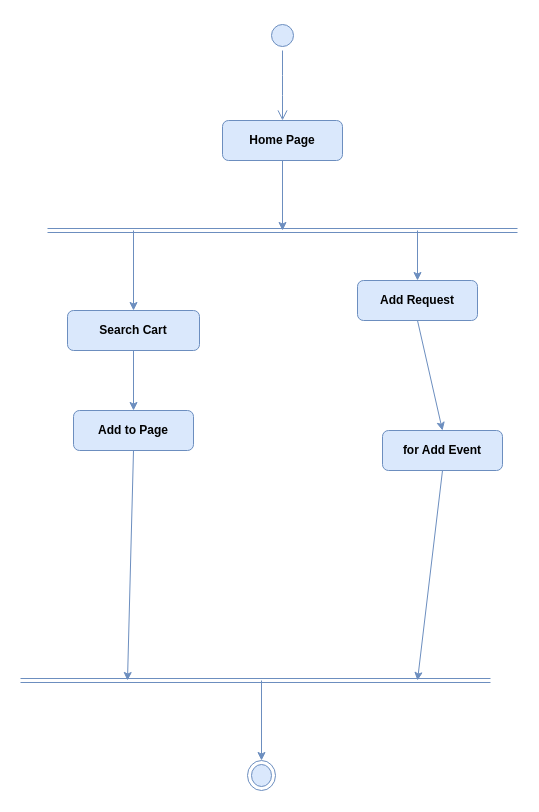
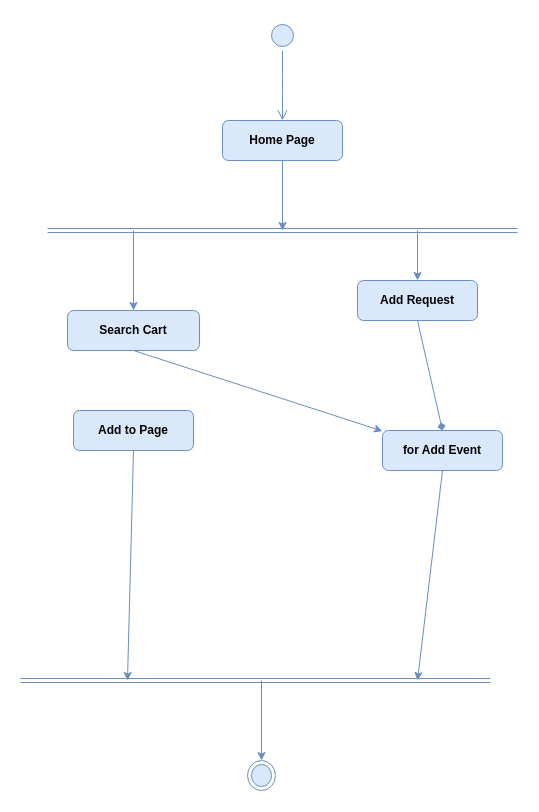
  <mxCell id="0" />
  <mxCell id="1" parent="0" />
  <mxCell id="2" value="Search Cart" style="rounded=1;whiteSpace=wrap;html=1;fillColor=#dae8fc;strokeColor=#6c8ebf;fontStyle=1" vertex="1" parent="1"><mxGeometry x="67" y="310" width="132" height="40" as="geometry" /></mxCell>
  <mxCell id="3" value="Add to Page" style="rounded=1;whiteSpace=wrap;html=1;fillColor=#dae8fc;strokeColor=#6c8ebf;fontStyle=1" vertex="1" parent="1"><mxGeometry x="73" y="410" width="120" height="40" as="geometry" /></mxCell>
- <mxCell id="4" value="" style="endArrow=classic;html=1;exitX=0.5;exitY=1;exitDx=0;exitDy=0;entryX=0.5;entryY=0;entryDx=0;entryDy=0;fillColor=#dae8fc;strokeColor=#6c8ebf;fontStyle=1" edge="1" parent="1" source="2" target="3"><mxGeometry width="50" height="50" relative="1" as="geometry"><mxPoint x="67" y="390" as="sourcePoint" /><mxPoint x="117" y="340" as="targetPoint" /></mxGeometry></mxCell>
+ <mxCell id="4" value="" style="endArrow=classic;html=1;exitX=0.5;exitY=1;exitDx=0;exitDy=0;fillColor=#dae8fc;strokeColor=#6c8ebf;fontStyle=1;" edge="1" parent="1" source="2" target="8"><mxGeometry width="50" height="50" relative="1" as="geometry"><mxPoint x="67" y="390" as="sourcePoint" /><mxPoint x="117" y="340" as="targetPoint" /></mxGeometry></mxCell>
  <mxCell id="5" value="" style="endArrow=classic;html=1;exitX=0.5;exitY=1;exitDx=0;exitDy=0;fillColor=#dae8fc;strokeColor=#6c8ebf;fontStyle=1" edge="1" parent="1" source="3"><mxGeometry width="50" height="50" relative="1" as="geometry"><mxPoint x="-13" y="441" as="sourcePoint" /><mxPoint x="127" y="680" as="targetPoint" /></mxGeometry></mxCell>
  <mxCell id="6" value="" style="endArrow=classic;html=1;entryX=0.5;entryY=0;entryDx=0;entryDy=0;fillColor=#dae8fc;strokeColor=#6c8ebf;fontStyle=1" edge="1" parent="1" target="2"><mxGeometry width="50" height="50" relative="1" as="geometry"><mxPoint x="133" y="230" as="sourcePoint" /><mxPoint x="87" y="306" as="targetPoint" /></mxGeometry></mxCell>
  <mxCell id="7" value="Add Request" style="rounded=1;whiteSpace=wrap;html=1;fillColor=#dae8fc;strokeColor=#6c8ebf;fontStyle=1" vertex="1" parent="1"><mxGeometry x="357" y="280" width="120" height="40" as="geometry" /></mxCell>
  <mxCell id="8" value="for Add Event" style="rounded=1;whiteSpace=wrap;html=1;fillColor=#dae8fc;strokeColor=#6c8ebf;fontStyle=1" vertex="1" parent="1"><mxGeometry x="382" y="430" width="120" height="40" as="geometry" /></mxCell>
- <mxCell id="9" value="" style="endArrow=classic;html=1;entryX=0.5;entryY=0;entryDx=0;entryDy=0;fillColor=#dae8fc;strokeColor=#6c8ebf;fontStyle=1;exitX=0.5;exitY=1;exitDx=0;exitDy=0;" edge="1" parent="1" target="8" source="7"><mxGeometry width="50" height="50" relative="1" as="geometry"><mxPoint x="267" y="350" as="sourcePoint" /><mxPoint x="367" y="360" as="targetPoint" /></mxGeometry></mxCell>
+ <mxCell id="9" value="" style="endArrow=diamond;html=1;entryX=0.5;entryY=0;entryDx=0;entryDy=0;fillColor=#dae8fc;strokeColor=#6c8ebf;fontStyle=1;exitX=0.5;exitY=1;exitDx=0;exitDy=0;" edge="1" parent="1" target="8" source="7"><mxGeometry width="50" height="50" relative="1" as="geometry"><mxPoint x="267" y="350" as="sourcePoint" /><mxPoint x="367" y="360" as="targetPoint" /></mxGeometry></mxCell>
  <mxCell id="10" value="" style="shape=link;html=1;fillColor=#dae8fc;strokeColor=#6c8ebf;fontStyle=1" edge="1" parent="1"><mxGeometry width="50" height="50" relative="1" as="geometry"><mxPoint x="20" y="680" as="sourcePoint" /><mxPoint x="490" y="680" as="targetPoint" /></mxGeometry></mxCell>
  <mxCell id="11" value="" style="endArrow=classic;html=1;exitX=0.5;exitY=1;exitDx=0;exitDy=0;fillColor=#dae8fc;strokeColor=#6c8ebf;fontStyle=1" edge="1" parent="1" source="8"><mxGeometry width="50" height="50" relative="1" as="geometry"><mxPoint x="267" y="580" as="sourcePoint" /><mxPoint x="417" y="680" as="targetPoint" /></mxGeometry></mxCell>
  <mxCell id="12" value="" style="ellipse;html=1;shape=endState;fillColor=#dae8fc;strokeColor=#6c8ebf;fontStyle=1" vertex="1" parent="1"><mxGeometry x="247" y="760" width="28" height="30" as="geometry" /></mxCell>
  <mxCell id="13" value="" style="endArrow=classic;html=1;entryX=0.5;entryY=0;entryDx=0;entryDy=0;fillColor=#dae8fc;strokeColor=#6c8ebf;fontStyle=1" edge="1" parent="1" target="12"><mxGeometry width="50" height="50" relative="1" as="geometry"><mxPoint x="261" y="680" as="sourcePoint" /><mxPoint x="367" y="780" as="targetPoint" /></mxGeometry></mxCell>
  <mxCell id="14" value="" style="ellipse;html=1;shape=startState;fillColor=#dae8fc;strokeColor=#6c8ebf;fontStyle=1" vertex="1" parent="1"><mxGeometry x="267" y="20" width="30" height="30" as="geometry" /></mxCell>
  <mxCell id="15" value="" style="edgeStyle=orthogonalEdgeStyle;html=1;verticalAlign=bottom;endArrow=open;endSize=8;strokeColor=#6c8ebf;fillColor=#dae8fc;fontStyle=1" edge="1" parent="1" source="14"><mxGeometry relative="1" as="geometry"><mxPoint x="282" y="120" as="targetPoint" /></mxGeometry></mxCell>
  <mxCell id="16" value="" style="shape=link;html=1;fillColor=#dae8fc;strokeColor=#6c8ebf;fontStyle=1" edge="1" parent="1"><mxGeometry width="50" height="50" relative="1" as="geometry"><mxPoint x="47" y="230" as="sourcePoint" /><mxPoint x="517" y="230" as="targetPoint" /></mxGeometry></mxCell>
  <mxCell id="17" value="" style="endArrow=classic;html=1;entryX=0.5;entryY=0;entryDx=0;entryDy=0;fillColor=#dae8fc;strokeColor=#6c8ebf;fontStyle=1" edge="1" parent="1" target="7"><mxGeometry width="50" height="50" relative="1" as="geometry"><mxPoint x="417" y="230" as="sourcePoint" /><mxPoint x="307" y="320" as="targetPoint" /><Array as="points" /></mxGeometry></mxCell>
  <mxCell id="18" value="Home Page" style="rounded=1;whiteSpace=wrap;html=1;fillColor=#dae8fc;strokeColor=#6c8ebf;fontStyle=1" vertex="1" parent="1"><mxGeometry x="222" y="120" width="120" height="40" as="geometry" /></mxCell>
  <mxCell id="19" value="" style="endArrow=classic;html=1;exitX=0.5;exitY=1;exitDx=0;exitDy=0;fillColor=#dae8fc;strokeColor=#6c8ebf;" edge="1" parent="1" source="18"><mxGeometry width="50" height="50" relative="1" as="geometry"><mxPoint x="317" y="230" as="sourcePoint" /><mxPoint x="282" y="230" as="targetPoint" /></mxGeometry></mxCell>
